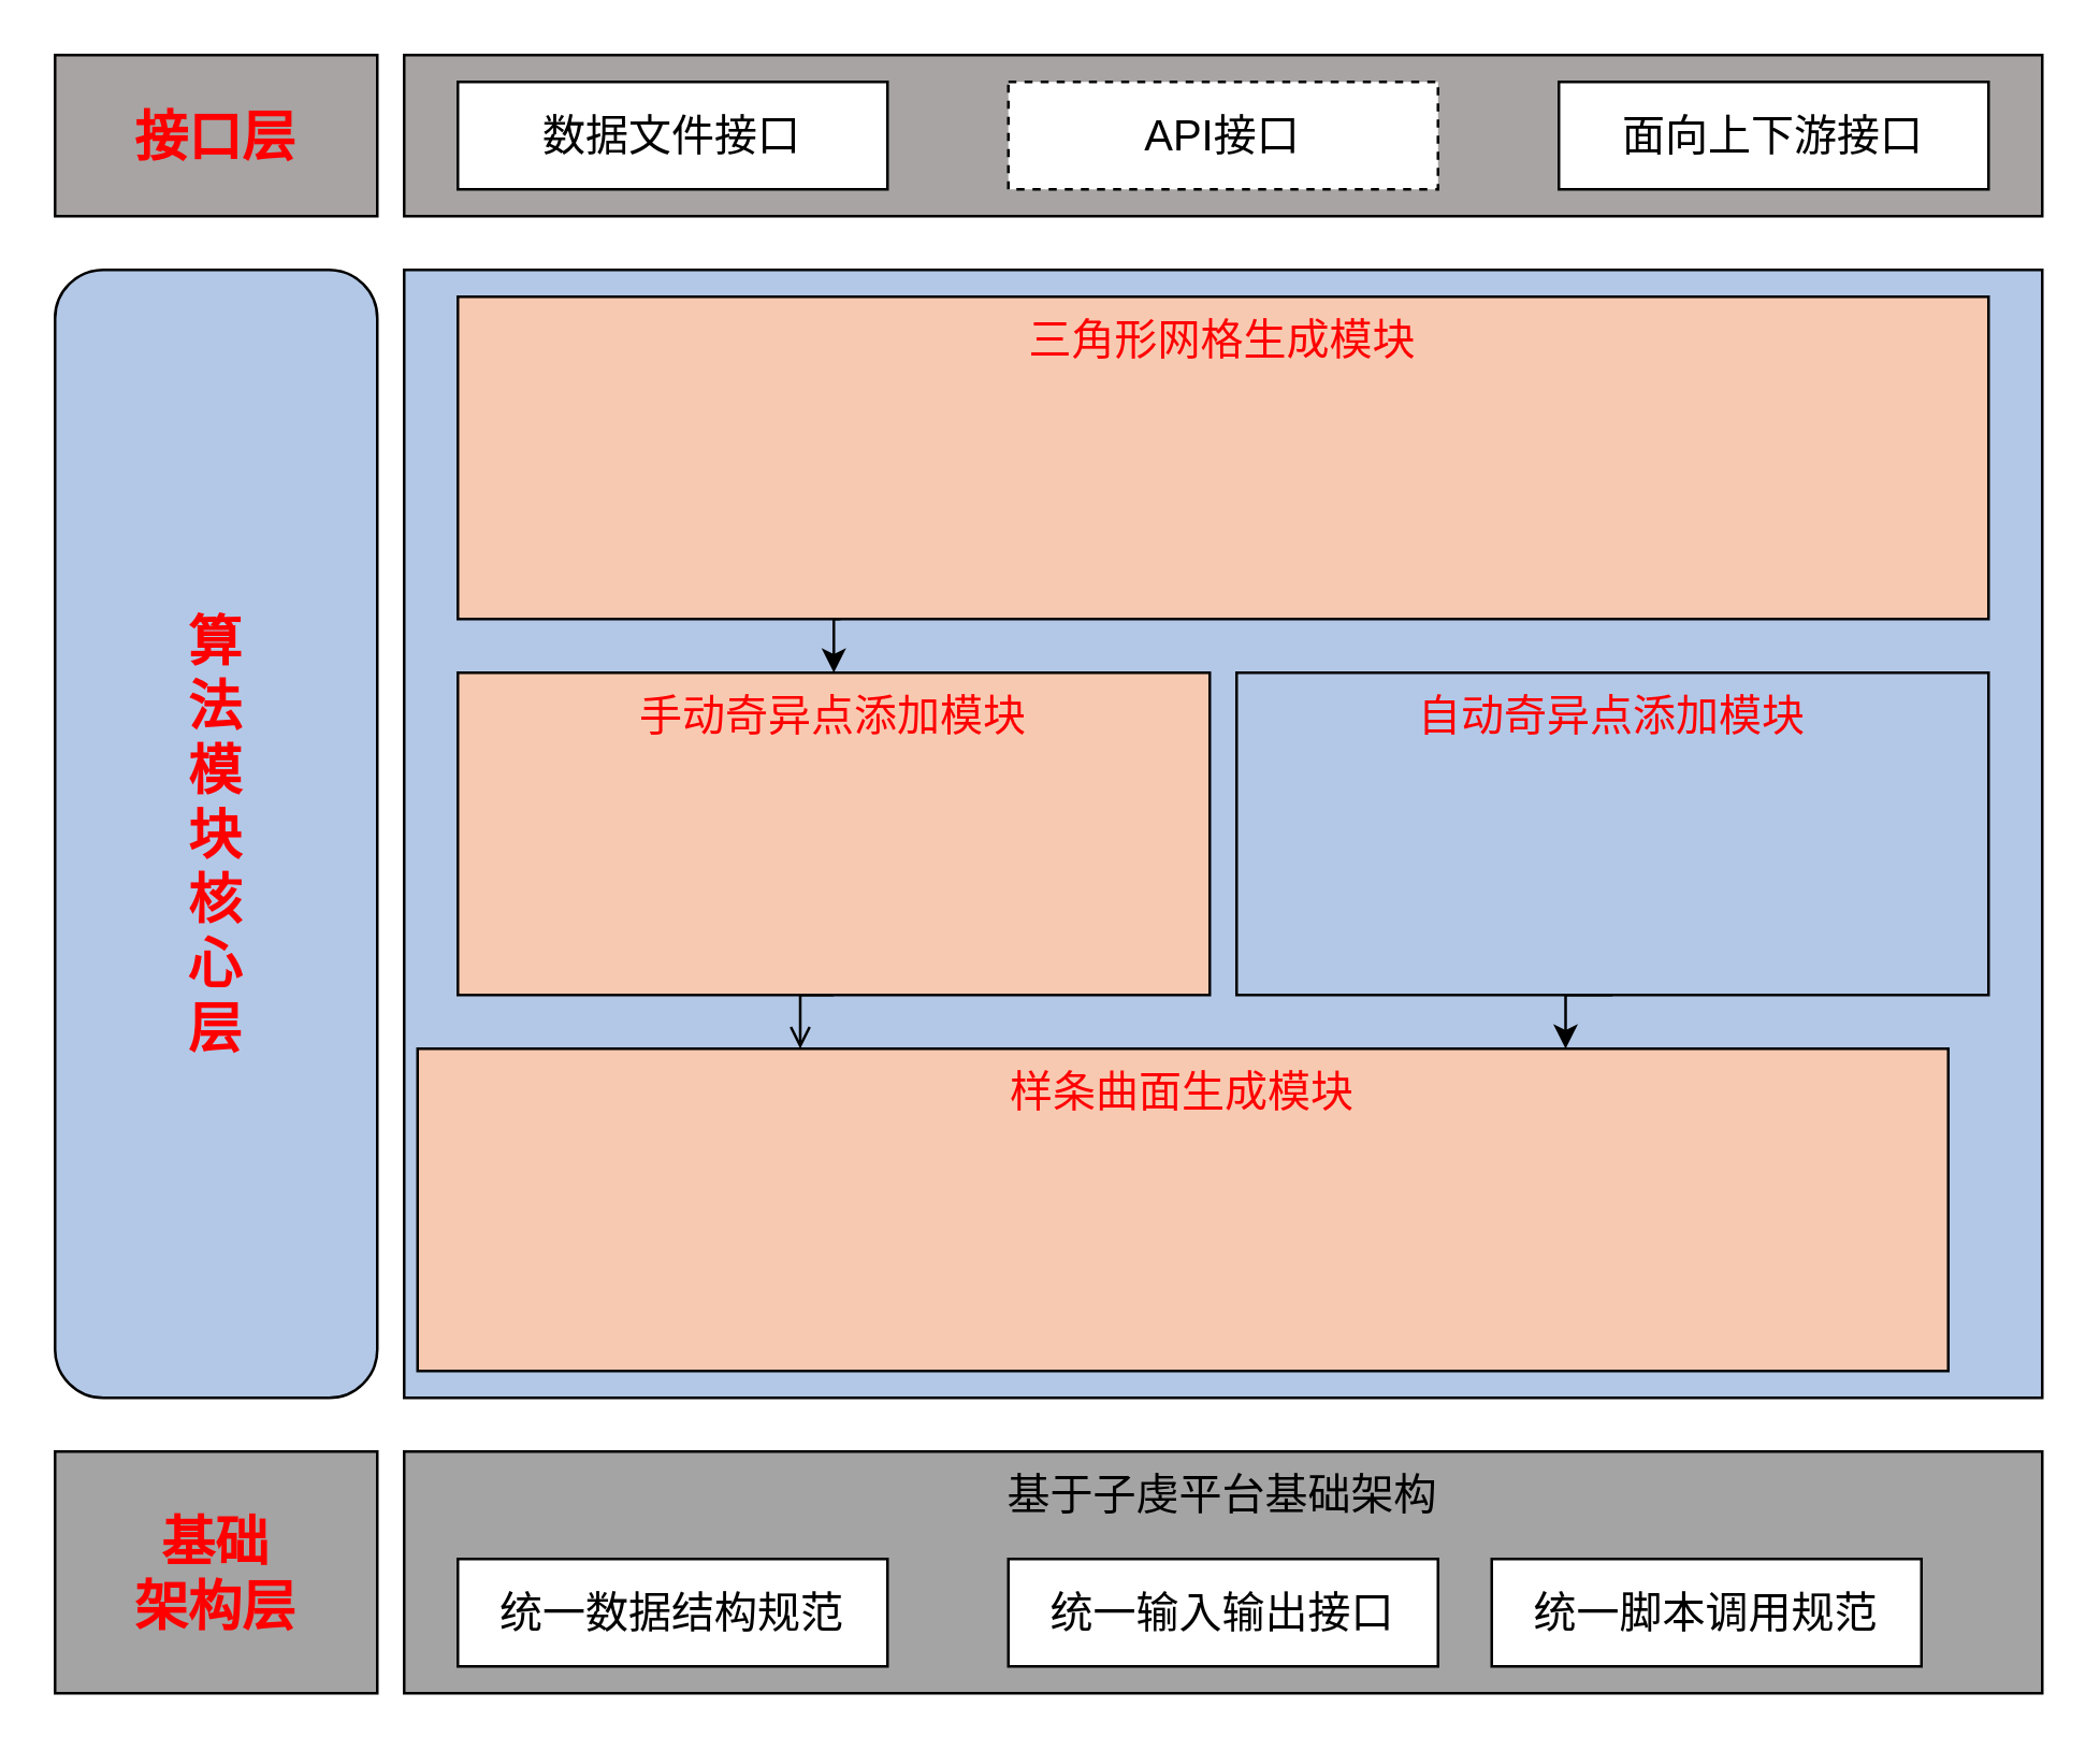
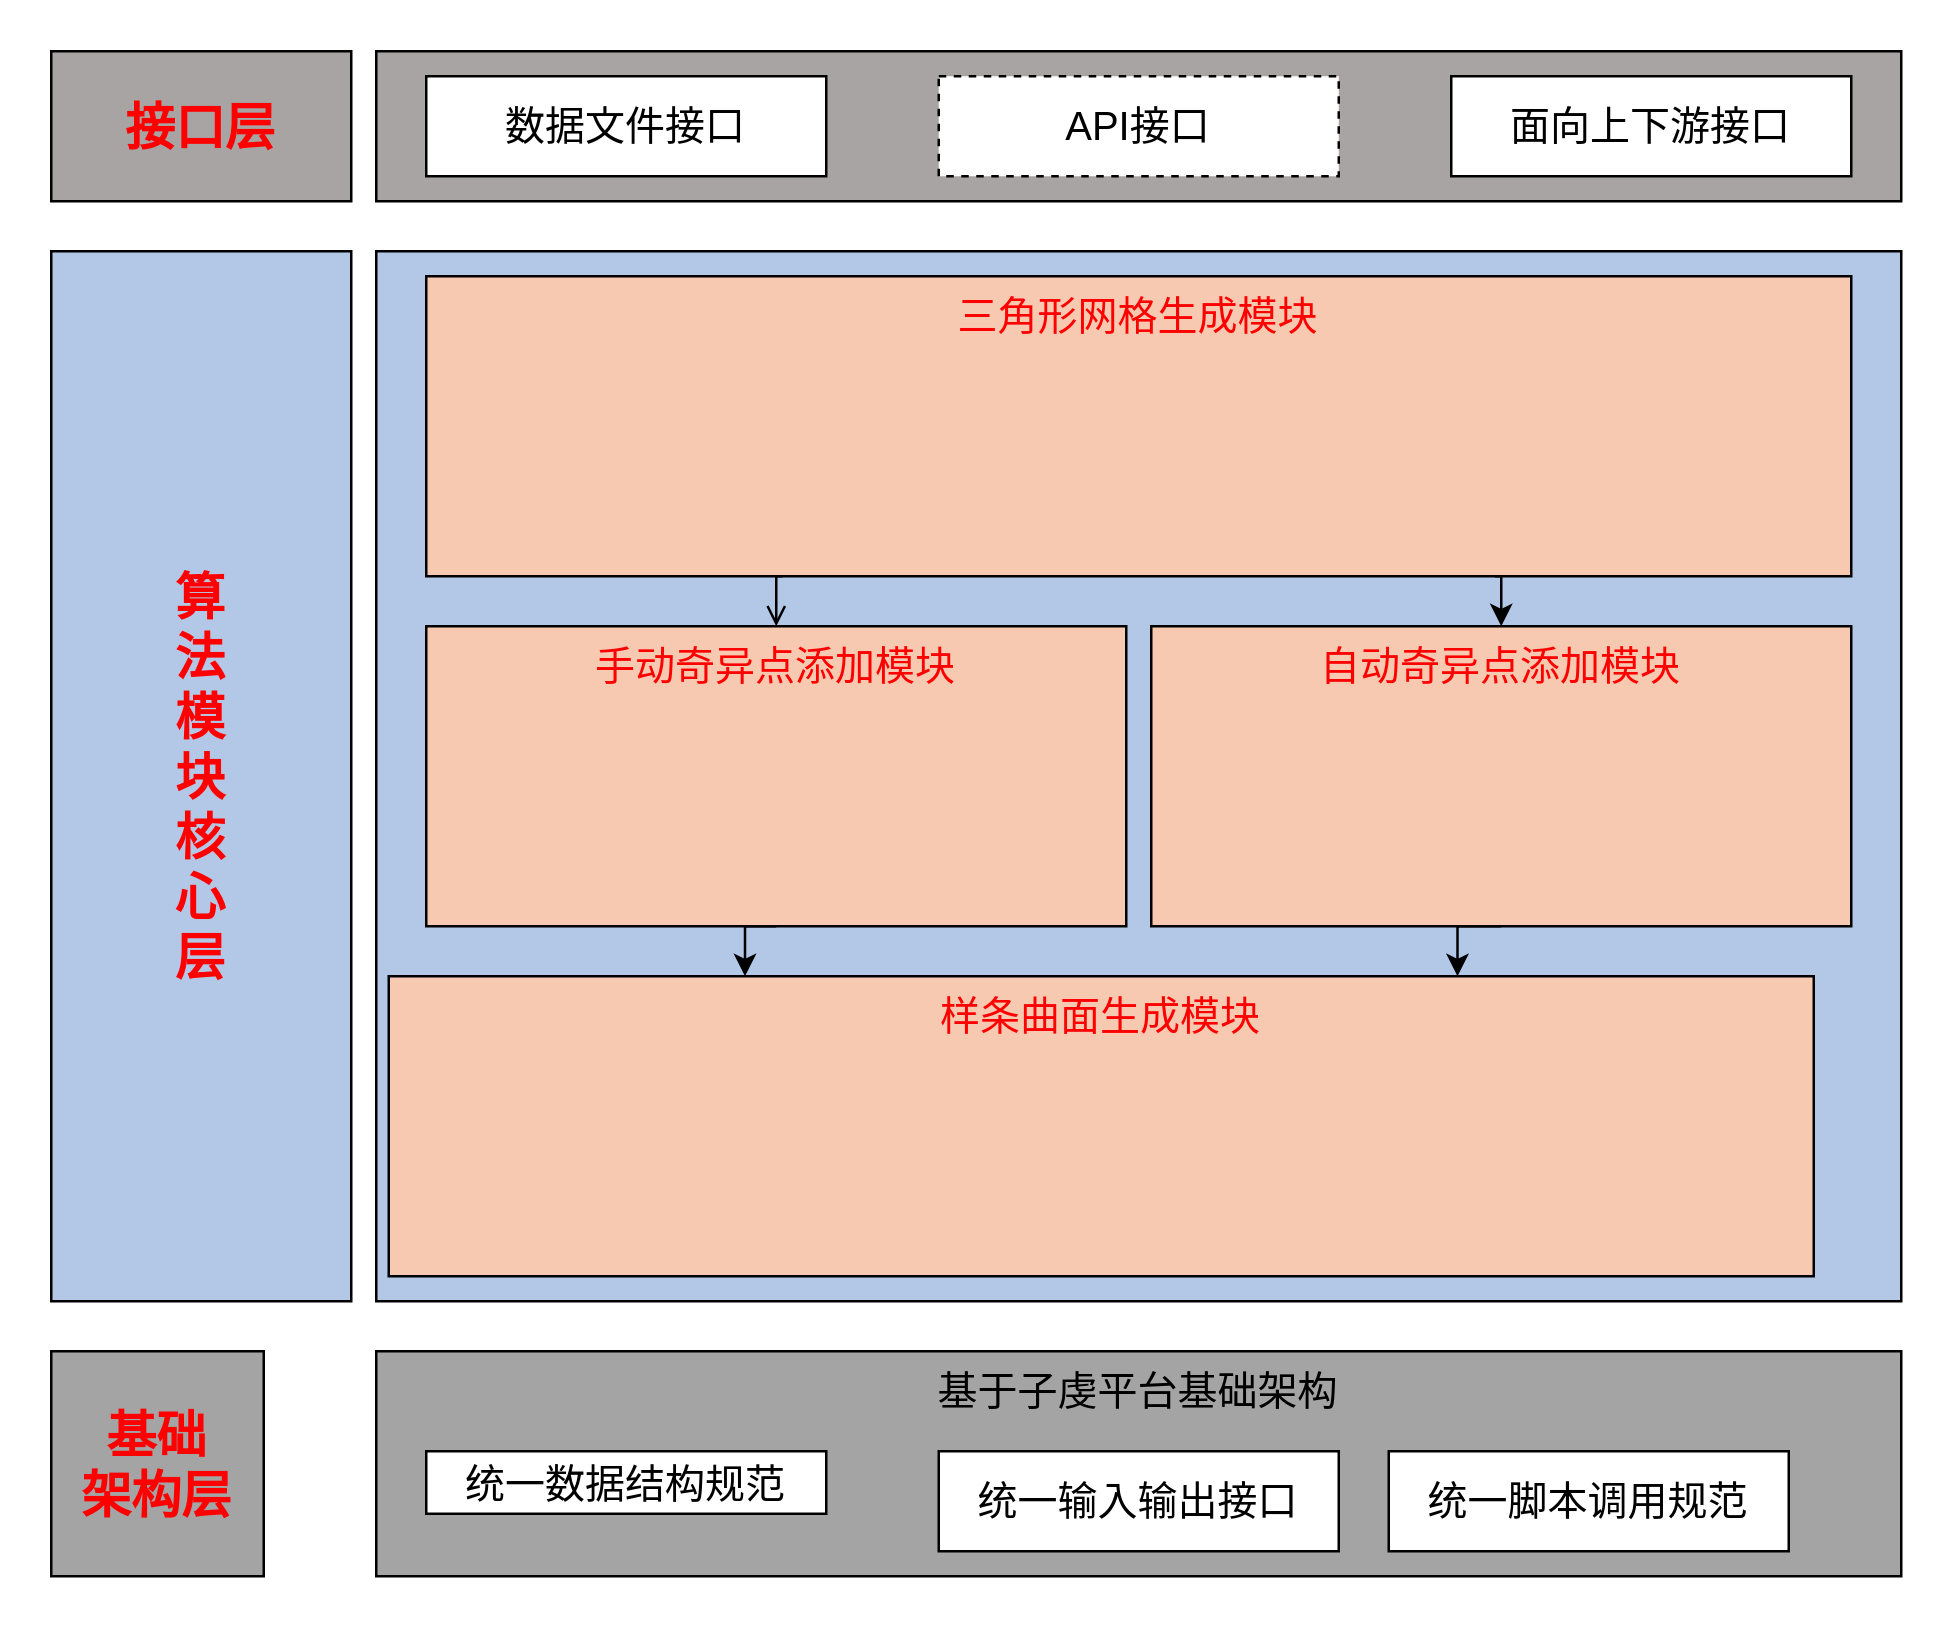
  <mxCell id="0" />
  <mxCell id="1" parent="0" />
  <mxCell id="2" value="基于子虔平台基础架构" style="rounded=0;whiteSpace=wrap;html=1;verticalAlign=top;fillColor=#a4a4a4;fontSize=16;" vertex="1" parent="1"><mxGeometry x="150" y="540" width="610" height="90" as="geometry" /></mxCell>
  <mxCell id="3" value="接口层" style="rounded=0;whiteSpace=wrap;html=1;fontSize=20;fontStyle=1;fontColor=#FF0000;fillColor=#a7a4a3;" vertex="1" parent="1"><mxGeometry x="20" y="20" width="120" height="60" as="geometry" /></mxCell>
- <mxCell id="4" value="算&lt;div style=&quot;font-size: 20px;&quot;&gt;法&lt;/div&gt;&lt;div style=&quot;font-size: 20px;&quot;&gt;模&lt;/div&gt;&lt;div style=&quot;font-size: 20px;&quot;&gt;块&lt;/div&gt;&lt;div style=&quot;font-size: 20px;&quot;&gt;核&lt;/div&gt;&lt;div style=&quot;font-size: 20px;&quot;&gt;心&lt;/div&gt;&lt;div style=&quot;font-size: 20px;&quot;&gt;层&lt;/div&gt;" style="whiteSpace=wrap;html=1;fontSize=20;fontStyle=1;labelBorderColor=none;fontColor=#FF0000;fillColor=#b3c8e7;rounded=1;" vertex="1" parent="1"><mxGeometry x="20" y="100" width="120" height="420" as="geometry" /></mxCell>
- <mxCell id="5" value="基础&lt;div&gt;架构层&lt;/div&gt;" style="rounded=0;whiteSpace=wrap;html=1;fontSize=20;fontStyle=1;fontColor=#FF0000;fillColor=#a4a4a4;" vertex="1" parent="1"><mxGeometry x="20" y="540" width="120" height="90" as="geometry" /></mxCell>
+ <mxCell id="4" value="算&lt;div style=&quot;font-size: 20px;&quot;&gt;法&lt;/div&gt;&lt;div style=&quot;font-size: 20px;&quot;&gt;模&lt;/div&gt;&lt;div style=&quot;font-size: 20px;&quot;&gt;块&lt;/div&gt;&lt;div style=&quot;font-size: 20px;&quot;&gt;核&lt;/div&gt;&lt;div style=&quot;font-size: 20px;&quot;&gt;心&lt;/div&gt;&lt;div style=&quot;font-size: 20px;&quot;&gt;层&lt;/div&gt;" style="rounded=0;whiteSpace=wrap;html=1;fontSize=20;fontStyle=1;labelBorderColor=none;fontColor=#FF0000;fillColor=#b3c8e7;" vertex="1" parent="1"><mxGeometry x="20" y="100" width="120" height="420" as="geometry" /></mxCell>
+ <mxCell id="5" value="基础&lt;div&gt;架构层&lt;/div&gt;" style="rounded=0;whiteSpace=wrap;html=1;fontSize=20;fontStyle=1;fontColor=#FF0000;fillColor=#a4a4a4;" vertex="1" parent="1"><mxGeometry x="20" y="540" width="85" height="90" as="geometry" /></mxCell>
  <mxCell id="6" value="" style="rounded=0;whiteSpace=wrap;html=1;fillColor=#a7a4a3;fontSize=16;" vertex="1" parent="1"><mxGeometry x="150" y="20" width="610" height="60" as="geometry" /></mxCell>
  <mxCell id="7" value="" style="rounded=0;whiteSpace=wrap;html=1;fillColor=#b3c8e7;fontSize=16;" vertex="1" parent="1"><mxGeometry x="150" y="100" width="610" height="420" as="geometry" /></mxCell>
  <mxCell id="8" value="数据文件接口" style="rounded=0;whiteSpace=wrap;html=1;fontSize=16;fontStyle=0" vertex="1" parent="1"><mxGeometry x="170" y="30" width="160" height="40" as="geometry" /></mxCell>
  <mxCell id="9" value="API接口" style="rounded=0;whiteSpace=wrap;html=1;fontSize=16;dashed=1;" vertex="1" parent="1"><mxGeometry x="375" y="30" width="160" height="40" as="geometry" /></mxCell>
  <mxCell id="10" value="面向上下游接口" style="rounded=0;whiteSpace=wrap;html=1;fontSize=16;" vertex="1" parent="1"><mxGeometry x="580" y="30" width="160" height="40" as="geometry" /></mxCell>
- <mxCell id="11" style="edgeStyle=orthogonalEdgeStyle;rounded=0;orthogonalLoop=1;jettySize=auto;html=1;exitX=0.25;exitY=1;exitDx=0;exitDy=0;entryX=0.5;entryY=0;entryDx=0;entryDy=0;" edge="1" parent="1" source="13" target="19"><mxGeometry relative="1" as="geometry" /></mxCell>
+ <mxCell id="11" style="edgeStyle=orthogonalEdgeStyle;rounded=0;orthogonalLoop=1;jettySize=auto;html=1;exitX=0.25;exitY=1;exitDx=0;exitDy=0;entryX=0.5;entryY=0;entryDx=0;entryDy=0;endArrow=open;" edge="1" parent="1" source="13" target="19"><mxGeometry relative="1" as="geometry" /></mxCell>
+ <mxCell id="12" style="edgeStyle=orthogonalEdgeStyle;rounded=0;orthogonalLoop=1;jettySize=auto;html=1;exitX=0.75;exitY=1;exitDx=0;exitDy=0;entryX=0.5;entryY=0;entryDx=0;entryDy=0;" edge="1" parent="1" source="13" target="21"><mxGeometry relative="1" as="geometry" /></mxCell>
  <mxCell id="13" value="三角形网格生成模块" style="rounded=0;whiteSpace=wrap;html=1;verticalAlign=top;fontSize=16;fontColor=#FF0000;fontStyle=0;fillColor=#f8c9b1;" vertex="1" parent="1"><mxGeometry x="170" y="110" width="570" height="120" as="geometry" /></mxCell>
- <mxCell id="14" value="统一数据结构规范" style="rounded=0;whiteSpace=wrap;html=1;fontSize=16;" vertex="1" parent="1"><mxGeometry x="170" y="580" width="160" height="40" as="geometry" /></mxCell>
+ <mxCell id="14" value="统一数据结构规范" style="rounded=0;whiteSpace=wrap;html=1;fontSize=16;" vertex="1" parent="1"><mxGeometry x="170" y="580" width="160" height="25" as="geometry" /></mxCell>
  <mxCell id="15" value="统一输入输出接口" style="rounded=0;whiteSpace=wrap;html=1;fontSize=16;" vertex="1" parent="1"><mxGeometry x="375" y="580" width="160" height="40" as="geometry" /></mxCell>
  <mxCell id="16" value="统一脚本调用规范" style="rounded=0;whiteSpace=wrap;html=1;fontSize=16;" vertex="1" parent="1"><mxGeometry x="555" y="580" width="160" height="40" as="geometry" /></mxCell>
  <mxCell id="17" value="样条曲面生成模块" style="rounded=0;whiteSpace=wrap;html=1;verticalAlign=top;fontSize=16;fontColor=#FF0000;fillColor=#f8c9b1;" vertex="1" parent="1"><mxGeometry x="155" y="390" width="570" height="120" as="geometry" /></mxCell>
- <mxCell id="18" style="edgeStyle=orthogonalEdgeStyle;rounded=0;orthogonalLoop=1;jettySize=auto;html=1;exitX=0.5;exitY=1;exitDx=0;exitDy=0;entryX=0.25;entryY=0;entryDx=0;entryDy=0;endArrow=open;" edge="1" parent="1" source="19" target="17"><mxGeometry relative="1" as="geometry" /></mxCell>
+ <mxCell id="18" style="edgeStyle=orthogonalEdgeStyle;rounded=0;orthogonalLoop=1;jettySize=auto;html=1;exitX=0.5;exitY=1;exitDx=0;exitDy=0;entryX=0.25;entryY=0;entryDx=0;entryDy=0;" edge="1" parent="1" source="19" target="17"><mxGeometry relative="1" as="geometry" /></mxCell>
  <mxCell id="19" value="手动奇异点添加模块" style="rounded=0;whiteSpace=wrap;html=1;verticalAlign=top;fontSize=16;fontColor=#FF0000;fillColor=#f8c9b1;" vertex="1" parent="1"><mxGeometry x="170" y="250" width="280" height="120" as="geometry" /></mxCell>
  <mxCell id="20" style="edgeStyle=orthogonalEdgeStyle;rounded=0;orthogonalLoop=1;jettySize=auto;html=1;exitX=0.5;exitY=1;exitDx=0;exitDy=0;entryX=0.75;entryY=0;entryDx=0;entryDy=0;" edge="1" parent="1" source="21" target="17"><mxGeometry relative="1" as="geometry" /></mxCell>
- <mxCell id="21" value="自动奇异点添加模块" style="rounded=0;whiteSpace=wrap;html=1;verticalAlign=top;fontSize=16;fontColor=#FF0000;fillColor=#b3c8e7;" vertex="1" parent="1"><mxGeometry x="460" y="250" width="280" height="120" as="geometry" /></mxCell>
+ <mxCell id="21" value="自动奇异点添加模块" style="rounded=0;whiteSpace=wrap;html=1;verticalAlign=top;fontSize=16;fontColor=#FF0000;fillColor=#f8c9b1;" vertex="1" parent="1"><mxGeometry x="460" y="250" width="280" height="120" as="geometry" /></mxCell>
